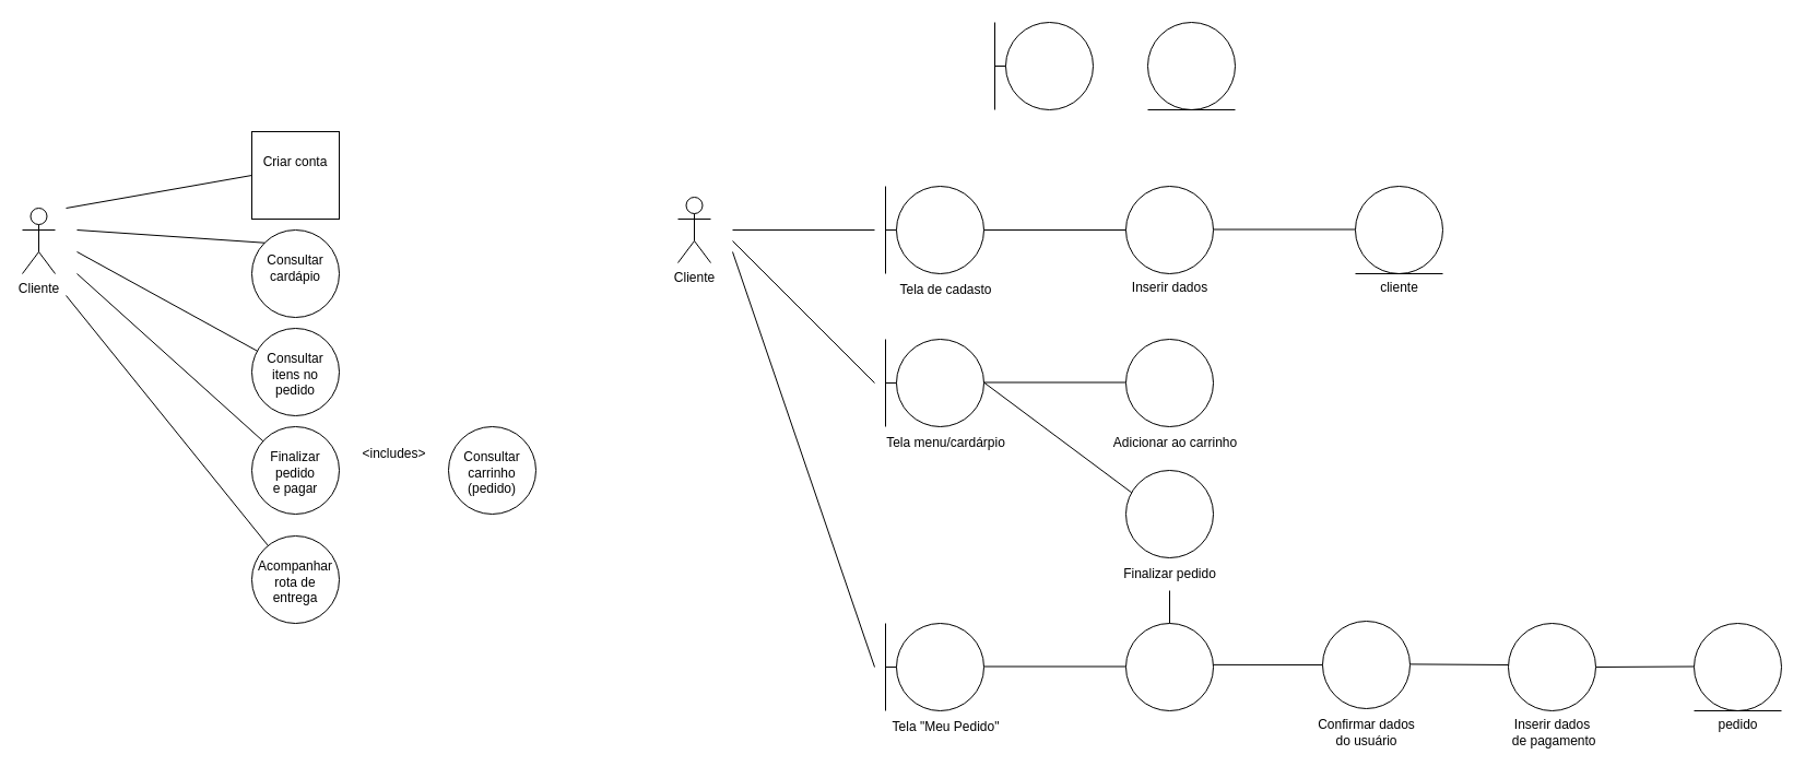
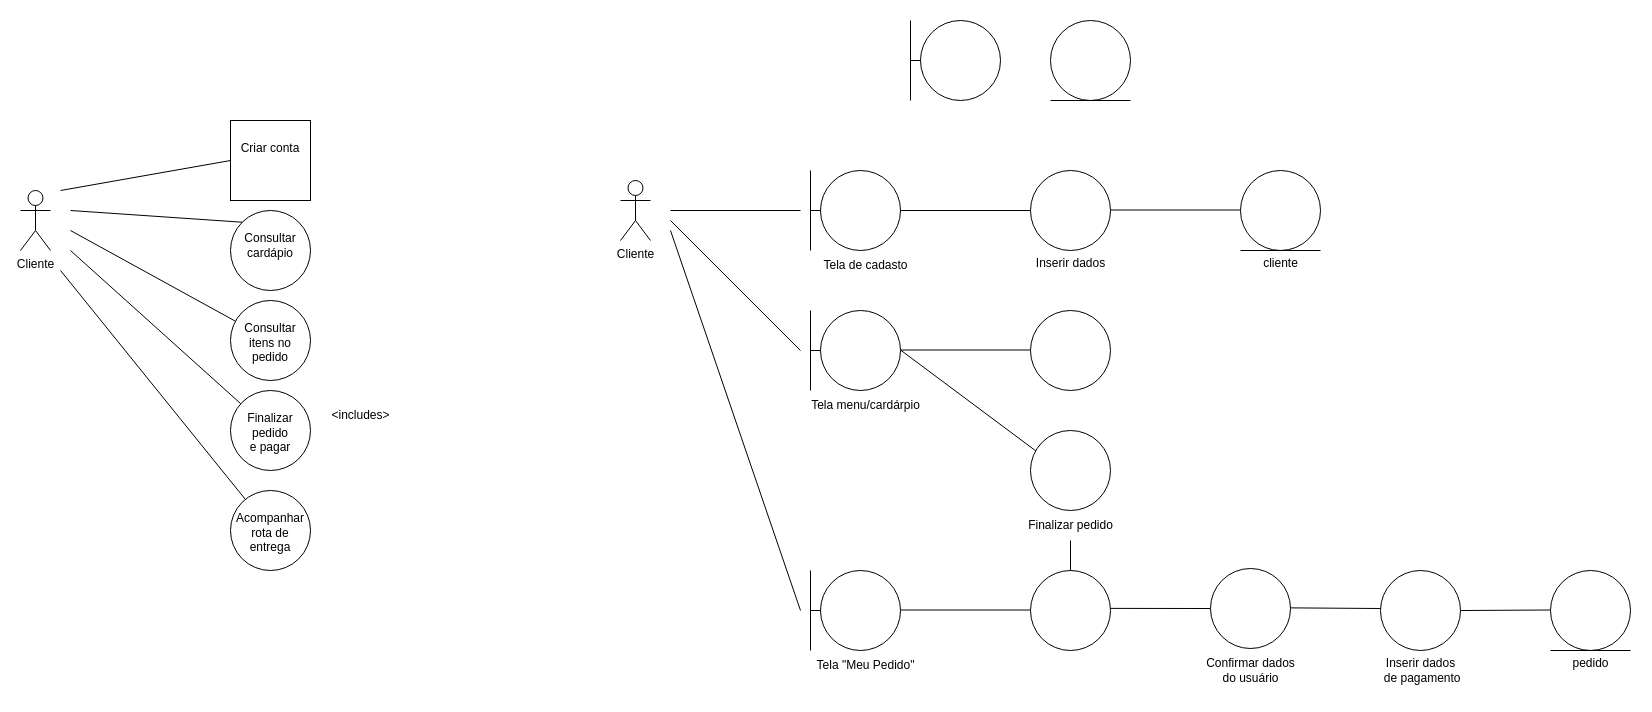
  <mxCell id="0" />
  <mxCell id="1" parent="0" />
  <mxCell id="2" value="Cliente" style="shape=umlActor;verticalLabelPosition=bottom;verticalAlign=top;html=1;outlineConnect=0;" vertex="1" parent="1"><mxGeometry x="20" y="190" width="30" height="60" as="geometry" /></mxCell>
  <mxCell id="3" value="&lt;div&gt;&lt;br&gt;&lt;/div&gt;&lt;div&gt;Criar conta&lt;/div&gt;" style="whiteSpace=wrap;html=1;verticalAlign=top;rounded=0;" vertex="1" parent="1"><mxGeometry x="230" y="120" width="80" height="80" as="geometry" /></mxCell>
  <mxCell id="4" value="&lt;div&gt;&lt;br&gt;&lt;/div&gt;Consultar cardápio" style="ellipse;whiteSpace=wrap;html=1;verticalAlign=top;" vertex="1" parent="1"><mxGeometry x="230" y="210" width="80" height="80" as="geometry" /></mxCell>
  <mxCell id="5" value="&lt;div&gt;&lt;br&gt;&lt;/div&gt;Consultar itens no pedido" style="ellipse;whiteSpace=wrap;html=1;verticalAlign=top;" vertex="1" parent="1"><mxGeometry x="230" y="300" width="80" height="80" as="geometry" /></mxCell>
  <mxCell id="6" value="&lt;div&gt;&lt;br&gt;&lt;/div&gt;Finalizar pedido&lt;div&gt;e pagar&lt;/div&gt;" style="ellipse;whiteSpace=wrap;html=1;verticalAlign=top;" vertex="1" parent="1"><mxGeometry x="230" y="390" width="80" height="80" as="geometry" /></mxCell>
  <mxCell id="7" value="&lt;div&gt;&lt;br&gt;&lt;/div&gt;Acompanhar rota de entrega" style="ellipse;whiteSpace=wrap;html=1;verticalAlign=top;" vertex="1" parent="1"><mxGeometry x="230" y="490" width="80" height="80" as="geometry" /></mxCell>
- <mxCell id="8" value="&lt;div&gt;&lt;br&gt;&lt;/div&gt;&lt;div&gt;Consultar carrinho (pedido)&lt;/div&gt;" style="ellipse;whiteSpace=wrap;html=1;verticalAlign=top;" vertex="1" parent="1"><mxGeometry x="410" y="390" width="80" height="80" as="geometry" /></mxCell>
  <mxCell id="9" value="" style="endArrow=none;html=1;rounded=0;entryX=0;entryY=0.5;entryDx=0;entryDy=0;" edge="1" parent="1" target="3"><mxGeometry width="50" height="50" relative="1" as="geometry"><mxPoint x="60" y="190" as="sourcePoint" /><mxPoint x="150" y="170" as="targetPoint" /></mxGeometry></mxCell>
  <mxCell id="10" value="" style="endArrow=none;html=1;rounded=0;entryX=0;entryY=0;entryDx=0;entryDy=0;" edge="1" parent="1" target="4"><mxGeometry width="50" height="50" relative="1" as="geometry"><mxPoint x="70" y="210" as="sourcePoint" /><mxPoint x="240" y="170" as="targetPoint" /></mxGeometry></mxCell>
  <mxCell id="11" value="" style="endArrow=none;html=1;rounded=0;" edge="1" parent="1" target="5"><mxGeometry width="50" height="50" relative="1" as="geometry"><mxPoint x="70" y="230" as="sourcePoint" /><mxPoint x="250" y="180" as="targetPoint" /></mxGeometry></mxCell>
  <mxCell id="12" value="" style="endArrow=none;html=1;rounded=0;" edge="1" parent="1" target="6"><mxGeometry width="50" height="50" relative="1" as="geometry"><mxPoint x="70" y="250" as="sourcePoint" /><mxPoint x="260" y="190" as="targetPoint" /></mxGeometry></mxCell>
  <mxCell id="13" value="" style="endArrow=none;html=1;rounded=0;" edge="1" parent="1" target="7"><mxGeometry width="50" height="50" relative="1" as="geometry"><mxPoint x="60" y="270" as="sourcePoint" /><mxPoint x="270" y="200" as="targetPoint" /></mxGeometry></mxCell>
  <mxCell id="14" value="&amp;lt;includes&amp;gt;" style="text;html=1;align=center;verticalAlign=middle;resizable=0;points=[];autosize=1;strokeColor=none;fillColor=none;" vertex="1" parent="1"><mxGeometry x="320" y="400" width="80" height="30" as="geometry" /></mxCell>
  <mxCell id="15" value="Cliente" style="shape=umlActor;verticalLabelPosition=bottom;verticalAlign=top;html=1;outlineConnect=0;" vertex="1" parent="1"><mxGeometry x="620" y="180" width="30" height="60" as="geometry" /></mxCell>
  <mxCell id="16" value="" style="ellipse;whiteSpace=wrap;html=1;aspect=fixed;" vertex="1" parent="1"><mxGeometry x="820" y="170" width="80" height="80" as="geometry" /></mxCell>
  <mxCell id="17" value="" style="endArrow=none;html=1;rounded=0;" edge="1" parent="1"><mxGeometry width="50" height="50" relative="1" as="geometry"><mxPoint x="810" y="170" as="sourcePoint" /><mxPoint x="810" y="250" as="targetPoint" /></mxGeometry></mxCell>
  <mxCell id="18" value="" style="endArrow=none;html=1;rounded=0;exitX=0;exitY=0.5;exitDx=0;exitDy=0;" edge="1" parent="1" source="16"><mxGeometry width="50" height="50" relative="1" as="geometry"><mxPoint x="740" y="350" as="sourcePoint" /><mxPoint x="810" y="210" as="targetPoint" /></mxGeometry></mxCell>
  <mxCell id="19" value="" style="ellipse;whiteSpace=wrap;html=1;aspect=fixed;" vertex="1" parent="1"><mxGeometry x="920" y="20" width="80" height="80" as="geometry" /></mxCell>
  <mxCell id="20" value="" style="endArrow=none;html=1;rounded=0;" edge="1" parent="1"><mxGeometry width="50" height="50" relative="1" as="geometry"><mxPoint x="910" y="20" as="sourcePoint" /><mxPoint x="910" y="100" as="targetPoint" /></mxGeometry></mxCell>
  <mxCell id="21" value="" style="endArrow=none;html=1;rounded=0;exitX=0;exitY=0.5;exitDx=0;exitDy=0;" edge="1" parent="1" source="19"><mxGeometry width="50" height="50" relative="1" as="geometry"><mxPoint x="840" y="200" as="sourcePoint" /><mxPoint x="910" y="60" as="targetPoint" /></mxGeometry></mxCell>
  <mxCell id="22" value="" style="ellipse;whiteSpace=wrap;html=1;aspect=fixed;rotation=-90;" vertex="1" parent="1"><mxGeometry x="1050" y="20" width="80" height="80" as="geometry" /></mxCell>
  <mxCell id="23" value="" style="endArrow=none;html=1;rounded=0;" edge="1" parent="1"><mxGeometry width="50" height="50" relative="1" as="geometry"><mxPoint x="1050" y="100" as="sourcePoint" /><mxPoint x="1130" y="100" as="targetPoint" /></mxGeometry></mxCell>
  <mxCell id="24" value="Tela de cadasto" style="text;html=1;align=center;verticalAlign=middle;resizable=0;points=[];autosize=1;strokeColor=none;fillColor=none;" vertex="1" parent="1"><mxGeometry x="810" y="250" width="110" height="30" as="geometry" /></mxCell>
  <mxCell id="25" value="" style="ellipse;whiteSpace=wrap;html=1;aspect=fixed;" vertex="1" parent="1"><mxGeometry x="1030" y="170" width="80" height="80" as="geometry" /></mxCell>
  <mxCell id="26" value="Inserir dados" style="text;html=1;align=center;verticalAlign=middle;resizable=0;points=[];autosize=1;strokeColor=none;fillColor=none;" vertex="1" parent="1"><mxGeometry x="1025" y="248" width="90" height="30" as="geometry" /></mxCell>
  <mxCell id="27" value="" style="ellipse;whiteSpace=wrap;html=1;aspect=fixed;rotation=-90;" vertex="1" parent="1"><mxGeometry x="1240" y="170" width="80" height="80" as="geometry" /></mxCell>
  <mxCell id="28" value="" style="endArrow=none;html=1;rounded=0;" edge="1" parent="1"><mxGeometry width="50" height="50" relative="1" as="geometry"><mxPoint x="1240" y="250" as="sourcePoint" /><mxPoint x="1320" y="250" as="targetPoint" /></mxGeometry></mxCell>
  <mxCell id="29" value="cliente" style="text;html=1;align=center;verticalAlign=middle;resizable=0;points=[];autosize=1;strokeColor=none;fillColor=none;" vertex="1" parent="1"><mxGeometry x="1250" y="248" width="60" height="30" as="geometry" /></mxCell>
  <mxCell id="30" value="" style="ellipse;whiteSpace=wrap;html=1;aspect=fixed;" vertex="1" parent="1"><mxGeometry x="820" y="310" width="80" height="80" as="geometry" /></mxCell>
  <mxCell id="31" value="" style="endArrow=none;html=1;rounded=0;" edge="1" parent="1"><mxGeometry width="50" height="50" relative="1" as="geometry"><mxPoint x="810" y="310" as="sourcePoint" /><mxPoint x="810" y="390" as="targetPoint" /></mxGeometry></mxCell>
  <mxCell id="32" value="" style="endArrow=none;html=1;rounded=0;exitX=0;exitY=0.5;exitDx=0;exitDy=0;" edge="1" parent="1" source="30"><mxGeometry width="50" height="50" relative="1" as="geometry"><mxPoint x="740" y="490" as="sourcePoint" /><mxPoint x="810" y="350" as="targetPoint" /></mxGeometry></mxCell>
  <mxCell id="33" value="Tela menu/cardárpio" style="text;html=1;align=center;verticalAlign=middle;resizable=0;points=[];autosize=1;strokeColor=none;fillColor=none;" vertex="1" parent="1"><mxGeometry x="800" y="390" width="130" height="30" as="geometry" /></mxCell>
  <mxCell id="34" value="" style="ellipse;whiteSpace=wrap;html=1;aspect=fixed;" vertex="1" parent="1"><mxGeometry x="1030" y="310" width="80" height="80" as="geometry" /></mxCell>
- <mxCell id="35" value="Adicionar ao carrinho" style="text;html=1;align=center;verticalAlign=middle;resizable=0;points=[];autosize=1;strokeColor=none;fillColor=none;" vertex="1" parent="1"><mxGeometry x="1005" y="390" width="140" height="30" as="geometry" /></mxCell>
  <mxCell id="36" value="" style="ellipse;whiteSpace=wrap;html=1;aspect=fixed;" vertex="1" parent="1"><mxGeometry x="820" y="570" width="80" height="80" as="geometry" /></mxCell>
  <mxCell id="37" value="" style="endArrow=none;html=1;rounded=0;" edge="1" parent="1"><mxGeometry width="50" height="50" relative="1" as="geometry"><mxPoint x="810" y="570" as="sourcePoint" /><mxPoint x="810" y="650" as="targetPoint" /></mxGeometry></mxCell>
  <mxCell id="38" value="" style="endArrow=none;html=1;rounded=0;exitX=0;exitY=0.5;exitDx=0;exitDy=0;" edge="1" parent="1" source="36"><mxGeometry width="50" height="50" relative="1" as="geometry"><mxPoint x="740" y="750" as="sourcePoint" /><mxPoint x="810" y="610" as="targetPoint" /></mxGeometry></mxCell>
  <mxCell id="39" value="Tela &quot;Meu Pedido&quot;" style="text;html=1;align=center;verticalAlign=middle;resizable=0;points=[];autosize=1;strokeColor=none;fillColor=none;" vertex="1" parent="1"><mxGeometry x="805" y="650" width="120" height="30" as="geometry" /></mxCell>
  <mxCell id="40" value="" style="ellipse;whiteSpace=wrap;html=1;aspect=fixed;" vertex="1" parent="1"><mxGeometry x="1030" y="430" width="80" height="80" as="geometry" /></mxCell>
  <mxCell id="41" value="Finalizar pedido" style="text;html=1;align=center;verticalAlign=middle;resizable=0;points=[];autosize=1;strokeColor=none;fillColor=none;" vertex="1" parent="1"><mxGeometry x="1015" y="510" width="110" height="30" as="geometry" /></mxCell>
  <mxCell id="42" value="" style="endArrow=none;html=1;rounded=0;entryX=0;entryY=0.5;entryDx=0;entryDy=0;" edge="1" parent="1" source="16" target="25"><mxGeometry width="50" height="50" relative="1" as="geometry"><mxPoint x="1150" y="400" as="sourcePoint" /><mxPoint x="1200" y="350" as="targetPoint" /></mxGeometry></mxCell>
  <mxCell id="43" value="" style="endArrow=none;html=1;rounded=0;entryX=0;entryY=0.5;entryDx=0;entryDy=0;" edge="1" parent="1"><mxGeometry width="50" height="50" relative="1" as="geometry"><mxPoint x="900" y="349.5" as="sourcePoint" /><mxPoint x="1030" y="349.5" as="targetPoint" /></mxGeometry></mxCell>
  <mxCell id="44" value="" style="endArrow=none;html=1;rounded=0;entryX=0;entryY=0.5;entryDx=0;entryDy=0;" edge="1" parent="1"><mxGeometry width="50" height="50" relative="1" as="geometry"><mxPoint x="1110" y="209.5" as="sourcePoint" /><mxPoint x="1240" y="209.5" as="targetPoint" /></mxGeometry></mxCell>
  <mxCell id="45" value="" style="endArrow=none;html=1;rounded=0;entryX=0.065;entryY=0.254;entryDx=0;entryDy=0;entryPerimeter=0;" edge="1" parent="1" target="40"><mxGeometry width="50" height="50" relative="1" as="geometry"><mxPoint x="900" y="349.5" as="sourcePoint" /><mxPoint x="1030" y="349.5" as="targetPoint" /></mxGeometry></mxCell>
  <mxCell id="46" value="" style="endArrow=none;html=1;rounded=0;" edge="1" parent="1"><mxGeometry width="50" height="50" relative="1" as="geometry"><mxPoint x="670" y="210" as="sourcePoint" /><mxPoint x="800" y="210" as="targetPoint" /></mxGeometry></mxCell>
  <mxCell id="47" value="" style="endArrow=none;html=1;rounded=0;" edge="1" parent="1"><mxGeometry width="50" height="50" relative="1" as="geometry"><mxPoint x="800" y="350" as="sourcePoint" /><mxPoint x="670" y="220" as="targetPoint" /></mxGeometry></mxCell>
  <mxCell id="48" value="" style="endArrow=none;html=1;rounded=0;" edge="1" parent="1"><mxGeometry width="50" height="50" relative="1" as="geometry"><mxPoint x="670" y="230" as="sourcePoint" /><mxPoint x="800" y="610" as="targetPoint" /></mxGeometry></mxCell>
  <mxCell id="49" value="" style="ellipse;whiteSpace=wrap;html=1;aspect=fixed;" vertex="1" parent="1"><mxGeometry x="1030" y="570" width="80" height="80" as="geometry" /></mxCell>
  <mxCell id="50" value="" style="endArrow=none;html=1;rounded=0;entryX=0;entryY=0.5;entryDx=0;entryDy=0;" edge="1" parent="1"><mxGeometry width="50" height="50" relative="1" as="geometry"><mxPoint x="900" y="609.5" as="sourcePoint" /><mxPoint x="1030" y="609.5" as="targetPoint" /></mxGeometry></mxCell>
  <mxCell id="51" value="" style="ellipse;whiteSpace=wrap;html=1;aspect=fixed;rotation=-90;" vertex="1" parent="1"><mxGeometry x="1550" y="570" width="80" height="80" as="geometry" /></mxCell>
  <mxCell id="52" value="" style="endArrow=none;html=1;rounded=0;" edge="1" parent="1"><mxGeometry width="50" height="50" relative="1" as="geometry"><mxPoint x="1550" y="650" as="sourcePoint" /><mxPoint x="1630" y="650" as="targetPoint" /></mxGeometry></mxCell>
  <mxCell id="53" value="pedido" style="text;html=1;align=center;verticalAlign=middle;resizable=0;points=[];autosize=1;strokeColor=none;fillColor=none;" vertex="1" parent="1"><mxGeometry x="1560" y="648" width="60" height="30" as="geometry" /></mxCell>
  <mxCell id="54" value="" style="endArrow=none;html=1;rounded=0;entryX=0;entryY=0.5;entryDx=0;entryDy=0;" edge="1" parent="1"><mxGeometry width="50" height="50" relative="1" as="geometry"><mxPoint x="1460" y="610" as="sourcePoint" /><mxPoint x="1550" y="609.5" as="targetPoint" /></mxGeometry></mxCell>
  <mxCell id="55" value="" style="endArrow=none;html=1;rounded=0;entryX=0.5;entryY=0;entryDx=0;entryDy=0;" edge="1" parent="1" source="41" target="49"><mxGeometry width="50" height="50" relative="1" as="geometry"><mxPoint x="1060" y="540" as="sourcePoint" /><mxPoint x="1040" y="619.5" as="targetPoint" /></mxGeometry></mxCell>
  <mxCell id="56" value="" style="ellipse;whiteSpace=wrap;html=1;aspect=fixed;" vertex="1" parent="1"><mxGeometry x="1380" y="570" width="80" height="80" as="geometry" /></mxCell>
  <mxCell id="57" value="Inserir dados&lt;div&gt;&amp;nbsp;de pagamento&lt;/div&gt;" style="text;html=1;align=center;verticalAlign=middle;resizable=0;points=[];autosize=1;strokeColor=none;fillColor=none;" vertex="1" parent="1"><mxGeometry x="1370" y="650" width="100" height="40" as="geometry" /></mxCell>
  <mxCell id="58" value="" style="ellipse;whiteSpace=wrap;html=1;aspect=fixed;rotation=-90;" vertex="1" parent="1"><mxGeometry x="1210" y="568" width="80" height="80" as="geometry" /></mxCell>
  <mxCell id="59" value="" style="endArrow=none;html=1;rounded=0;entryX=0.5;entryY=0;entryDx=0;entryDy=0;" edge="1" parent="1" target="58"><mxGeometry width="50" height="50" relative="1" as="geometry"><mxPoint x="1110" y="607.88" as="sourcePoint" /><mxPoint x="1200" y="607.38" as="targetPoint" /></mxGeometry></mxCell>
  <mxCell id="60" value="" style="endArrow=none;html=1;rounded=0;" edge="1" parent="1"><mxGeometry width="50" height="50" relative="1" as="geometry"><mxPoint x="1290" y="607.38" as="sourcePoint" /><mxPoint x="1380" y="608" as="targetPoint" /></mxGeometry></mxCell>
  <mxCell id="61" value="Confirmar dados&lt;div&gt;do usuário&lt;/div&gt;" style="text;html=1;align=center;verticalAlign=middle;resizable=0;points=[];autosize=1;strokeColor=none;fillColor=none;" vertex="1" parent="1"><mxGeometry x="1195" y="650" width="110" height="40" as="geometry" /></mxCell>
